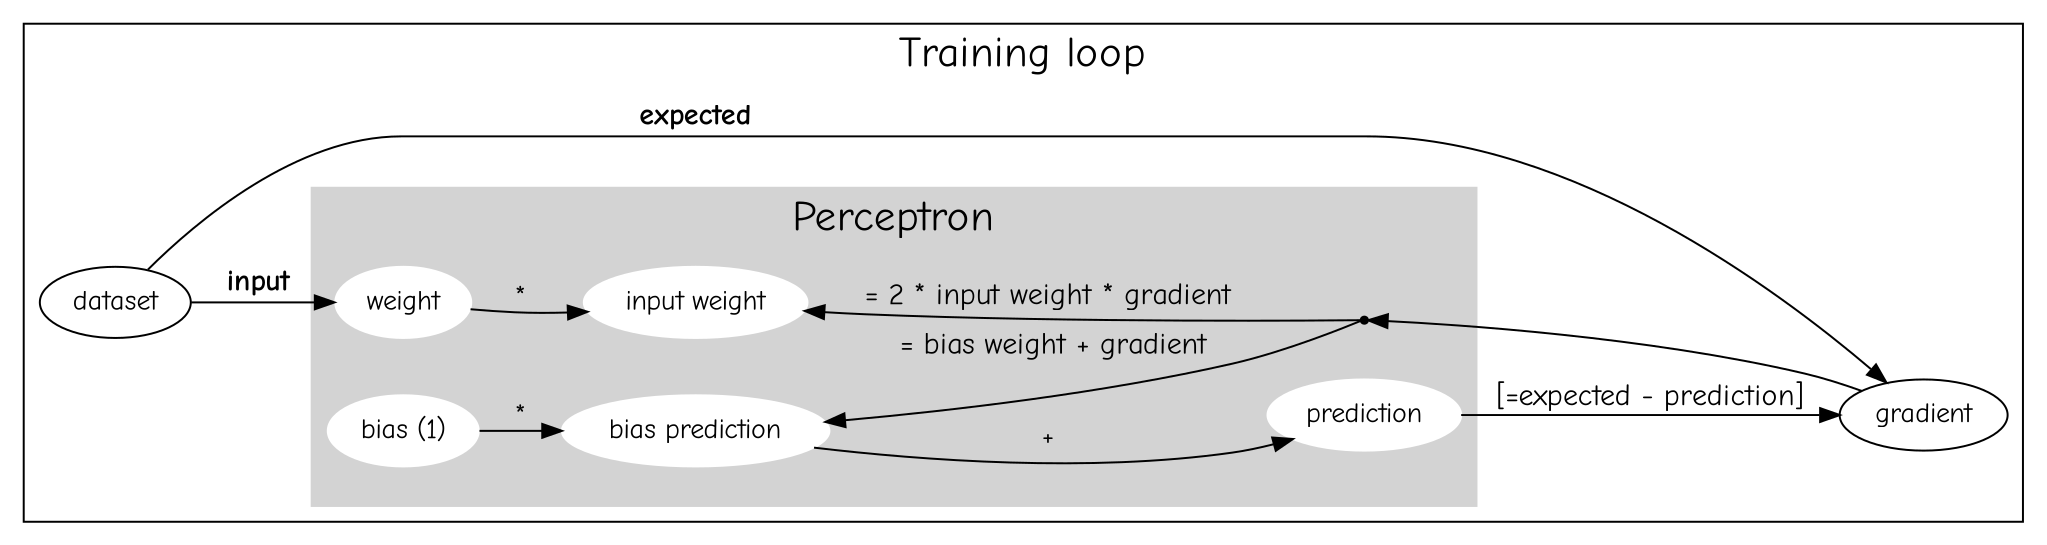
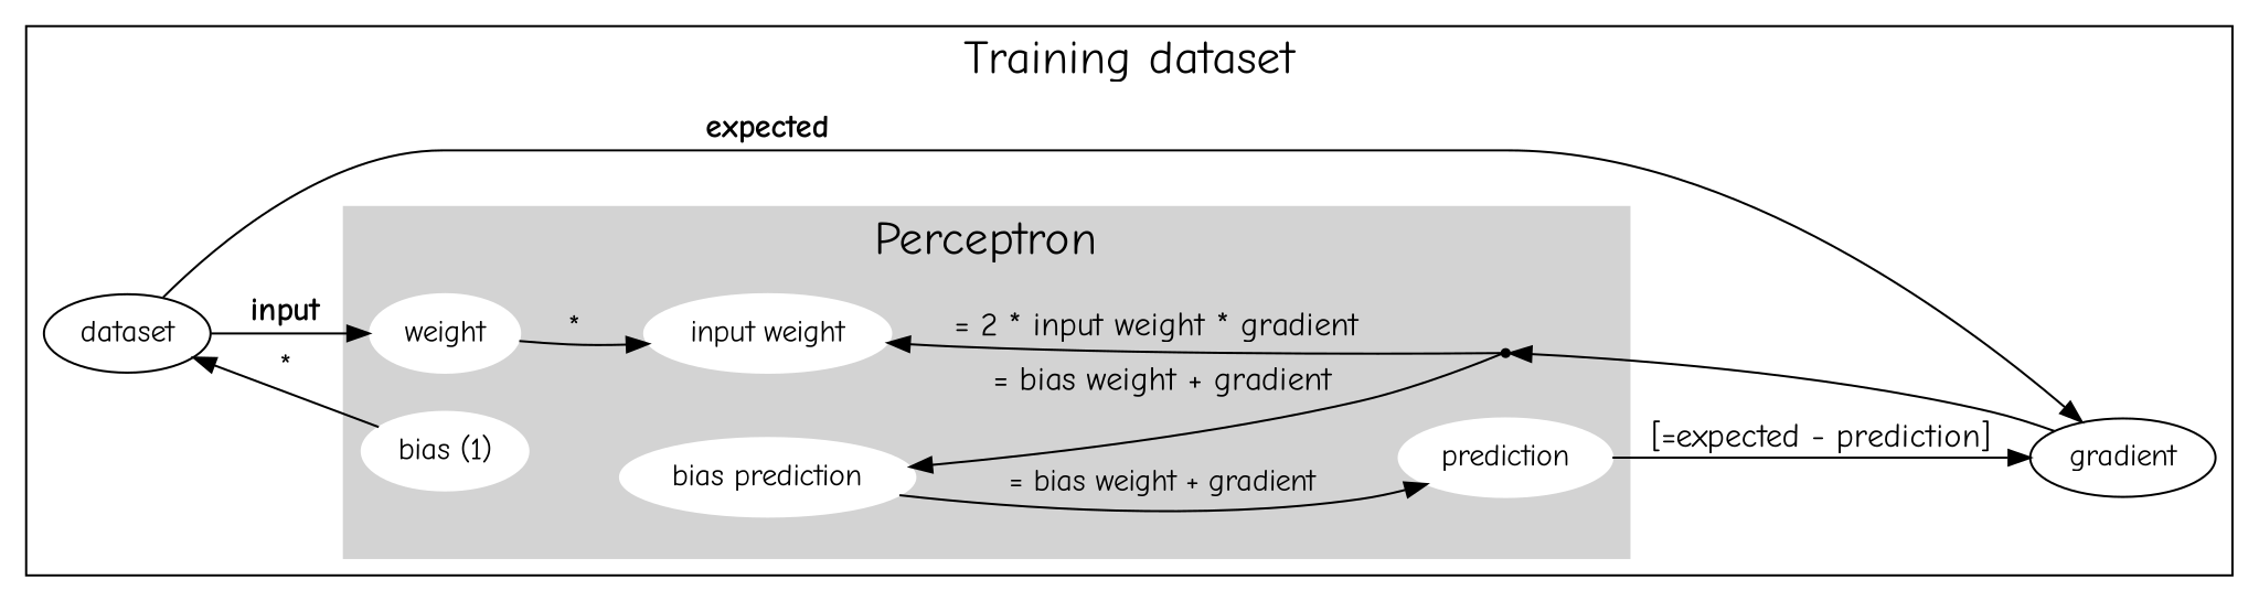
  digraph {
    fontname="Comic Neue"
    rankdir=LR
    splines=true
    node [color=white fontname="Comic Neue" style=filled]
    edge [fontname="Comic Neue" weight=1 fontsize=15]
    input [label=weight]
    "bias (1)"
    w1 [label="input weight"]
    wBias [label="bias prediction"]
    n1 [color=black shape=point]
    prediction
    gradient [color="" style=""]
    dataset [color="" style=""]
    subgraph cluster_1 {
      fontsize=22
-     label="Training loop"
+     label="Training dataset"
      gradient
      dataset
      subgraph cluster_2 {
        color=lightgrey
        fontsize=22
        label=Perceptron
        style=filled
        subgraph sub_3 {
          color=lightgrey
          fontsize=22
          label=Perceptron
          rank=same
          style=filled
          w1
          wBias
        }
        subgraph sub_4 {
          color=lightgrey
          fontsize=22
          label=Perceptron
          rank=same
          style=filled
          input
          "bias (1)"
        }
        subgraph sub_5 {
          color=lightgrey
          fontsize=22
          label=Perceptron
          rank=same
          style=filled
          n1
          prediction
        }
      }
    }
    input -> w1 [label="*" fontsize=""]
-   "bias (1)" -> wBias [label="*" fontsize=""]
-   wBias -> prediction [label="+" fontsize=""]
+   "bias (1)" -> dataset [label="*" fontsize=""]
+   wBias -> prediction [label=" = bias weight + gradient" fontsize=""]
    n1 -> w1 [label="= 2 * input weight * gradient" weight=""]
    n1 -> wBias [label=" = bias weight + gradient" weight=""]
    prediction -> gradient [label=<[=expected - prediction]> weight=2]
    gradient -> n1 [weight=0 fontsize=""]
    dataset -> input [label=<<B>input</B>> weight=2]
    dataset -> gradient [label=<<B>expected</B>>]
  }
